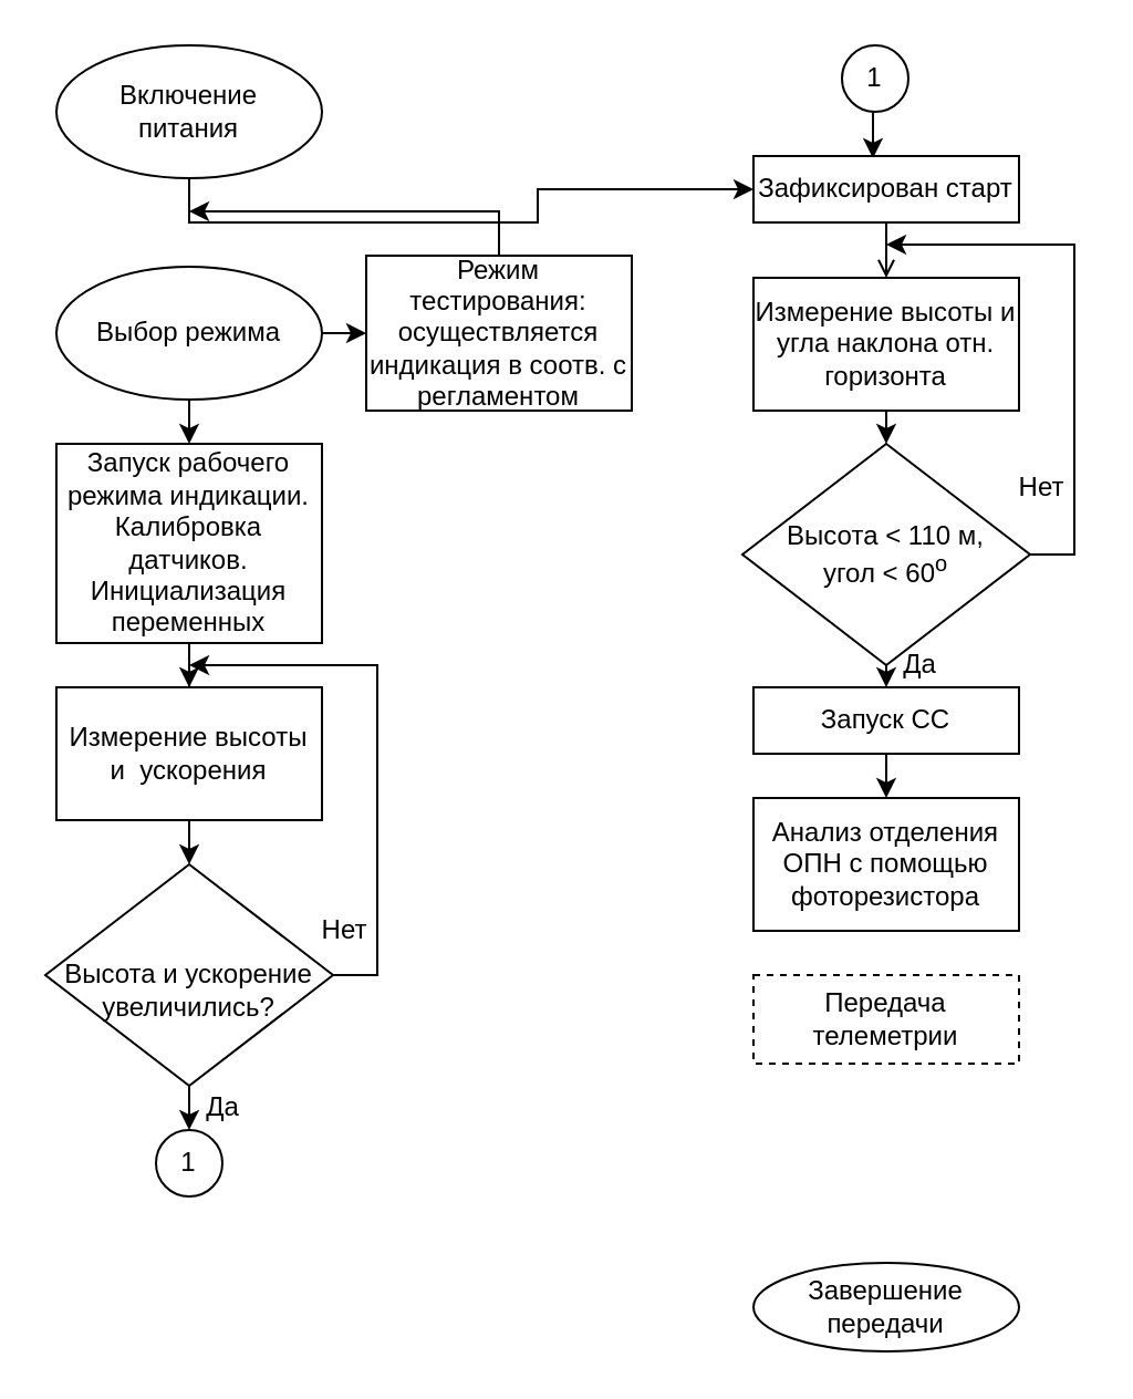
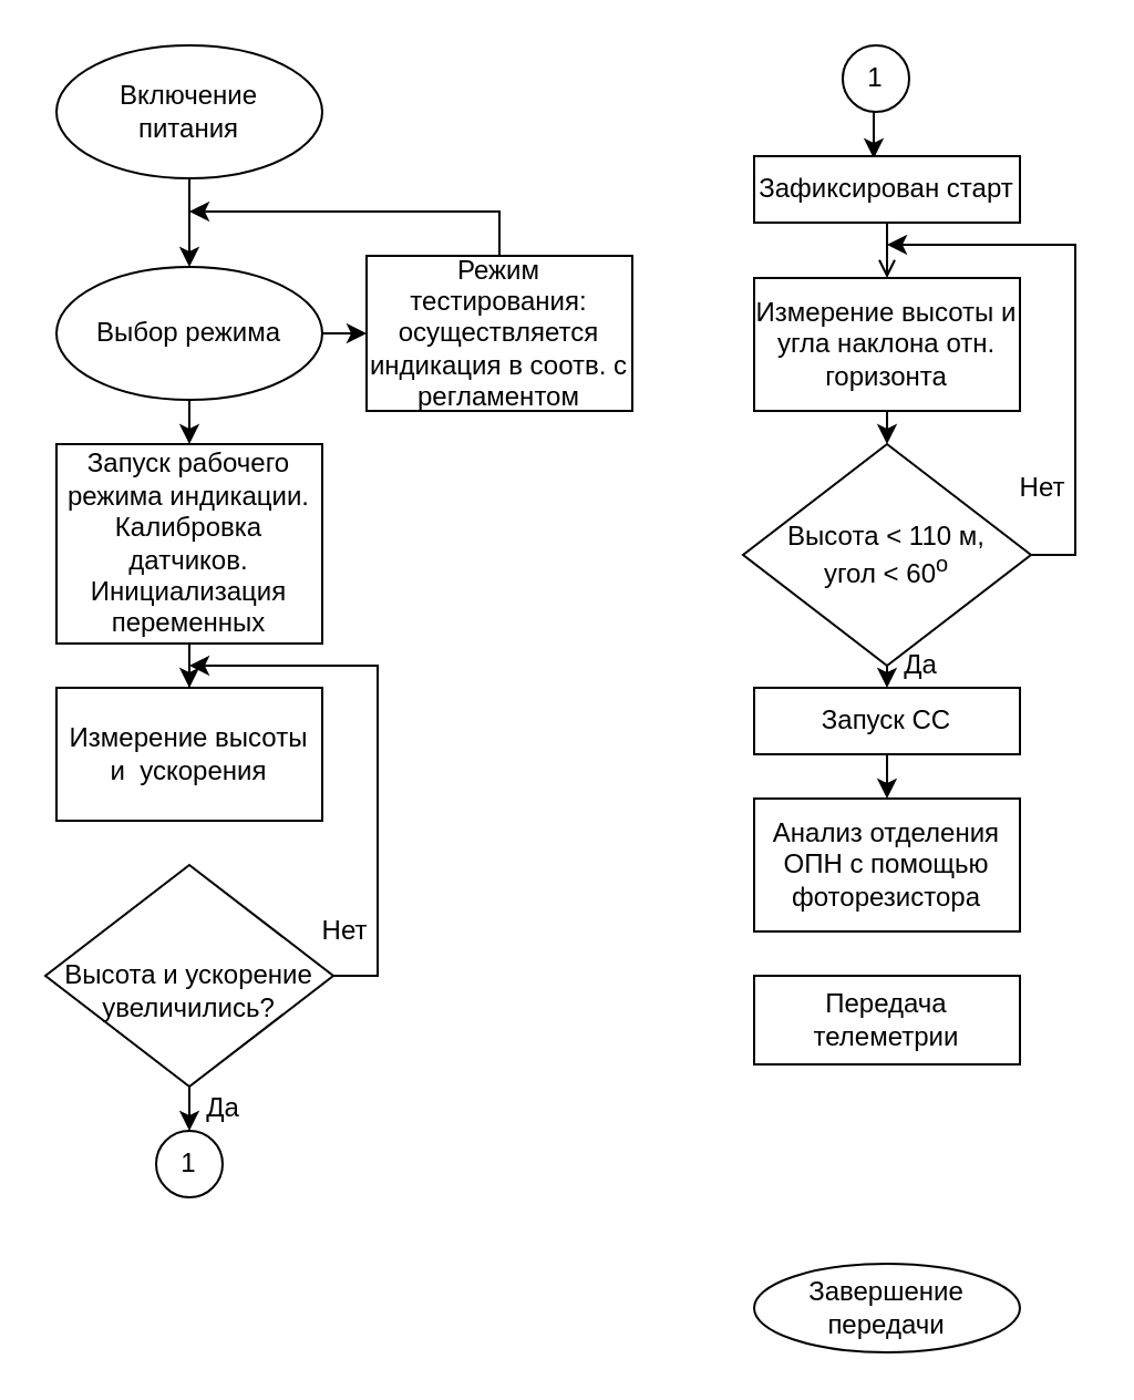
  <mxCell id="0" />
  <mxCell id="1" parent="0" />
- <mxCell id="2" style="edgeStyle=orthogonalEdgeStyle;rounded=0;orthogonalLoop=1;jettySize=auto;html=1;exitX=0.5;exitY=1;exitDx=0;exitDy=0;" parent="1" source="3" target="23" edge="1"><mxGeometry relative="1" as="geometry" /></mxCell>
+ <mxCell id="2" style="edgeStyle=orthogonalEdgeStyle;rounded=0;orthogonalLoop=1;jettySize=auto;html=1;exitX=0.5;exitY=1;exitDx=0;exitDy=0;entryX=0.5;entryY=0;entryDx=0;entryDy=0;" parent="1" source="3" target="9" edge="1"><mxGeometry relative="1" as="geometry" /></mxCell>
  <mxCell id="3" value="Включение&lt;br&gt;питания" style="ellipse;whiteSpace=wrap;html=1;" parent="1" vertex="1"><mxGeometry x="25" y="20" width="120" height="60" as="geometry" /></mxCell>
  <mxCell id="4" style="edgeStyle=orthogonalEdgeStyle;rounded=0;orthogonalLoop=1;jettySize=auto;html=1;exitX=0.5;exitY=0;exitDx=0;exitDy=0;" parent="1" source="5" edge="1"><mxGeometry relative="1" as="geometry"><mxPoint x="85" y="95" as="targetPoint" /><Array as="points"><mxPoint x="225" y="95" /></Array></mxGeometry></mxCell>
  <mxCell id="5" value="Режим тестирования:&lt;br&gt;осуществляется индикация в соотв. с регламентом" style="rounded=0;whiteSpace=wrap;html=1;" parent="1" vertex="1"><mxGeometry x="165" y="115" width="120" height="70" as="geometry" /></mxCell>
  <mxCell id="6" style="edgeStyle=orthogonalEdgeStyle;rounded=0;orthogonalLoop=1;jettySize=auto;html=1;exitX=0.5;exitY=1;exitDx=0;exitDy=0;" parent="1" source="3" target="3" edge="1"><mxGeometry relative="1" as="geometry" /></mxCell>
  <mxCell id="7" style="edgeStyle=orthogonalEdgeStyle;rounded=0;orthogonalLoop=1;jettySize=auto;html=1;exitX=1;exitY=0.5;exitDx=0;exitDy=0;entryX=0;entryY=0.5;entryDx=0;entryDy=0;" parent="1" source="9" target="5" edge="1"><mxGeometry relative="1" as="geometry" /></mxCell>
  <mxCell id="8" style="edgeStyle=orthogonalEdgeStyle;rounded=0;orthogonalLoop=1;jettySize=auto;html=1;exitX=0.5;exitY=1;exitDx=0;exitDy=0;entryX=0.5;entryY=0;entryDx=0;entryDy=0;" parent="1" source="9" target="11" edge="1"><mxGeometry relative="1" as="geometry" /></mxCell>
  <mxCell id="9" value="Выбор режима" style="ellipse;whiteSpace=wrap;html=1;" parent="1" vertex="1"><mxGeometry x="25" y="120" width="120" height="60" as="geometry" /></mxCell>
  <mxCell id="10" style="edgeStyle=orthogonalEdgeStyle;rounded=0;orthogonalLoop=1;jettySize=auto;html=1;exitX=0.5;exitY=1;exitDx=0;exitDy=0;" parent="1" source="11" target="13" edge="1"><mxGeometry relative="1" as="geometry" /></mxCell>
  <mxCell id="11" value="Запуск рабочего режима индикации.&lt;br&gt;Калибровка датчиков.&lt;br&gt;Инициализация переменных" style="rounded=0;whiteSpace=wrap;html=1;" parent="1" vertex="1"><mxGeometry x="25" y="200" width="120" height="90" as="geometry" /></mxCell>
- <mxCell id="12" style="edgeStyle=orthogonalEdgeStyle;rounded=0;orthogonalLoop=1;jettySize=auto;html=1;exitX=0.5;exitY=1;exitDx=0;exitDy=0;entryX=0.5;entryY=0;entryDx=0;entryDy=0;" parent="1" source="13" target="16" edge="1"><mxGeometry relative="1" as="geometry" /></mxCell>
  <mxCell id="13" value="Измерение высоты и&amp;nbsp; ускорения" style="rounded=0;whiteSpace=wrap;html=1;" parent="1" vertex="1"><mxGeometry x="25" y="310" width="120" height="60" as="geometry" /></mxCell>
  <mxCell id="14" style="edgeStyle=orthogonalEdgeStyle;rounded=0;orthogonalLoop=1;jettySize=auto;html=1;exitX=1;exitY=0.5;exitDx=0;exitDy=0;" parent="1" source="16" edge="1"><mxGeometry relative="1" as="geometry"><mxPoint x="85" y="300" as="targetPoint" /><Array as="points"><mxPoint x="170" y="440" /><mxPoint x="170" y="300" /></Array></mxGeometry></mxCell>
  <mxCell id="15" style="edgeStyle=orthogonalEdgeStyle;rounded=0;orthogonalLoop=1;jettySize=auto;html=1;exitX=0.5;exitY=1;exitDx=0;exitDy=0;entryX=0.5;entryY=0;entryDx=0;entryDy=0;" parent="1" source="16" target="18" edge="1"><mxGeometry relative="1" as="geometry" /></mxCell>
  <mxCell id="16" value="&lt;br&gt;Высота и ускорение&lt;br&gt;увеличились?" style="rhombus;whiteSpace=wrap;html=1;" parent="1" vertex="1"><mxGeometry x="20" y="390" width="130" height="100" as="geometry" /></mxCell>
  <mxCell id="17" value="Нет" style="text;html=1;align=center;verticalAlign=middle;resizable=0;points=[];autosize=1;strokeColor=none;" parent="1" vertex="1"><mxGeometry x="135" y="410" width="40" height="20" as="geometry" /></mxCell>
  <mxCell id="18" value="1" style="ellipse;whiteSpace=wrap;html=1;aspect=fixed;" parent="1" vertex="1"><mxGeometry x="70" y="510" width="30" height="30" as="geometry" /></mxCell>
  <mxCell id="19" value="Да" style="text;html=1;align=center;verticalAlign=middle;resizable=0;points=[];autosize=1;strokeColor=none;" parent="1" vertex="1"><mxGeometry x="85" y="490" width="30" height="20" as="geometry" /></mxCell>
  <mxCell id="20" style="edgeStyle=orthogonalEdgeStyle;rounded=0;orthogonalLoop=1;jettySize=auto;html=1;exitX=0.5;exitY=1;exitDx=0;exitDy=0;entryX=0.45;entryY=0.033;entryDx=0;entryDy=0;entryPerimeter=0;" parent="1" source="21" target="23" edge="1"><mxGeometry relative="1" as="geometry" /></mxCell>
  <mxCell id="21" value="1" style="ellipse;whiteSpace=wrap;html=1;aspect=fixed;" parent="1" vertex="1"><mxGeometry x="380" y="20" width="30" height="30" as="geometry" /></mxCell>
  <mxCell id="22" style="edgeStyle=orthogonalEdgeStyle;rounded=0;orthogonalLoop=1;jettySize=auto;html=1;exitX=0.5;exitY=1;exitDx=0;exitDy=0;entryX=0.5;entryY=0;entryDx=0;entryDy=0;endArrow=open;" parent="1" source="23" target="25" edge="1"><mxGeometry relative="1" as="geometry" /></mxCell>
  <mxCell id="23" value="Зафиксирован старт" style="rounded=0;whiteSpace=wrap;html=1;" parent="1" vertex="1"><mxGeometry x="340" y="70" width="120" height="30" as="geometry" /></mxCell>
  <mxCell id="24" style="edgeStyle=orthogonalEdgeStyle;rounded=0;orthogonalLoop=1;jettySize=auto;html=1;exitX=0.5;exitY=1;exitDx=0;exitDy=0;entryX=0.5;entryY=0;entryDx=0;entryDy=0;" parent="1" source="25" target="28" edge="1"><mxGeometry relative="1" as="geometry" /></mxCell>
  <mxCell id="25" value="Измерение высоты и угла наклона отн.&lt;br&gt;горизонта" style="rounded=0;whiteSpace=wrap;html=1;" parent="1" vertex="1"><mxGeometry x="340" y="125" width="120" height="60" as="geometry" /></mxCell>
  <mxCell id="26" style="edgeStyle=orthogonalEdgeStyle;rounded=0;orthogonalLoop=1;jettySize=auto;html=1;exitX=0.5;exitY=1;exitDx=0;exitDy=0;entryX=0.5;entryY=0;entryDx=0;entryDy=0;" parent="1" source="28" target="30" edge="1"><mxGeometry relative="1" as="geometry" /></mxCell>
  <mxCell id="27" style="edgeStyle=orthogonalEdgeStyle;rounded=0;orthogonalLoop=1;jettySize=auto;html=1;exitX=1;exitY=0.5;exitDx=0;exitDy=0;" parent="1" source="28" edge="1"><mxGeometry relative="1" as="geometry"><mxPoint x="400" y="110" as="targetPoint" /><Array as="points"><mxPoint x="485" y="250" /><mxPoint x="485" y="110" /></Array></mxGeometry></mxCell>
  <mxCell id="28" value="Высота &amp;lt; 110 м,&lt;br&gt;угол &amp;lt; 60&lt;sup&gt;o&lt;/sup&gt;" style="rhombus;whiteSpace=wrap;html=1;" parent="1" vertex="1"><mxGeometry x="335" y="200" width="130" height="100" as="geometry" /></mxCell>
  <mxCell id="29" style="edgeStyle=orthogonalEdgeStyle;rounded=0;orthogonalLoop=1;jettySize=auto;html=1;exitX=0.5;exitY=1;exitDx=0;exitDy=0;entryX=0.5;entryY=0;entryDx=0;entryDy=0;" parent="1" source="30" target="33" edge="1"><mxGeometry relative="1" as="geometry" /></mxCell>
  <mxCell id="30" value="Запуск СС" style="rounded=0;whiteSpace=wrap;html=1;" parent="1" vertex="1"><mxGeometry x="340" y="310" width="120" height="30" as="geometry" /></mxCell>
  <mxCell id="31" value="Да" style="text;html=1;align=center;verticalAlign=middle;resizable=0;points=[];autosize=1;strokeColor=none;" parent="1" vertex="1"><mxGeometry x="400" y="290" width="30" height="20" as="geometry" /></mxCell>
  <mxCell id="32" value="Нет" style="text;html=1;align=center;verticalAlign=middle;resizable=0;points=[];autosize=1;strokeColor=none;" parent="1" vertex="1"><mxGeometry x="450" y="210" width="40" height="20" as="geometry" /></mxCell>
  <mxCell id="33" value="Анализ отделения ОПН с помощью фоторезистора" style="rounded=0;whiteSpace=wrap;html=1;" parent="1" vertex="1"><mxGeometry x="340" y="360" width="120" height="60" as="geometry" /></mxCell>
- <mxCell id="34" value="Передача телеметрии" style="rounded=0;whiteSpace=wrap;html=1;dashed=1;" parent="1" vertex="1"><mxGeometry x="340" y="440" width="120" height="40" as="geometry" /></mxCell>
+ <mxCell id="34" value="Передача телеметрии" style="rounded=0;whiteSpace=wrap;html=1;" parent="1" vertex="1"><mxGeometry x="340" y="440" width="120" height="40" as="geometry" /></mxCell>
  <mxCell id="35" value="Завершение передачи" style="ellipse;whiteSpace=wrap;html=1;" parent="1" vertex="1"><mxGeometry x="340" y="570" width="120" height="40" as="geometry" /></mxCell>
